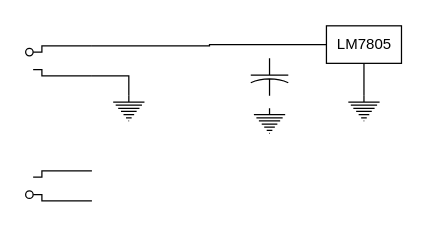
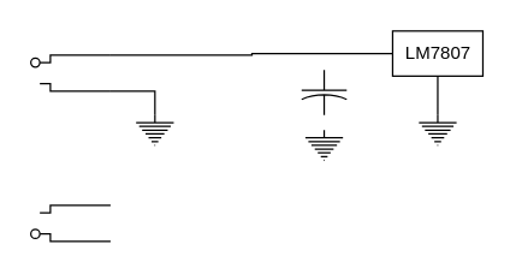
  <mxCell id="0" />
  <mxCell id="1" parent="0" />
  <mxCell id="2" style="edgeStyle=orthogonalEdgeStyle;rounded=0;orthogonalLoop=1;jettySize=auto;html=1;exitX=1;exitY=1;exitDx=0;exitDy=0;exitPerimeter=0;endArrow=none;endFill=0;" edge="1" parent="1" source="3" target="6"><mxGeometry relative="1" as="geometry"><Array as="points"><mxPoint x="167" y="36" /><mxPoint x="167" y="35" /></Array></mxGeometry></mxCell>
  <mxCell id="3" value="" style="pointerEvents=1;verticalLabelPosition=bottom;shadow=0;dashed=0;align=center;html=1;verticalAlign=top;shape=mxgraph.electrical.miscellaneous.2_conductor_plug;rotation=-180;flipH=1;" vertex="1" parent="1"><mxGeometry x="20" y="36" width="53" height="24" as="geometry" /></mxCell>
  <mxCell id="4" value="" style="pointerEvents=1;verticalLabelPosition=bottom;shadow=0;dashed=0;align=center;html=1;verticalAlign=top;shape=mxgraph.electrical.miscellaneous.2_conductor_plug" vertex="1" parent="1"><mxGeometry x="20" y="136" width="53" height="24" as="geometry" /></mxCell>
  <mxCell id="5" style="edgeStyle=orthogonalEdgeStyle;rounded=0;orthogonalLoop=1;jettySize=auto;html=1;entryX=0.5;entryY=0;entryDx=0;entryDy=0;entryPerimeter=0;endArrow=none;endFill=0;" edge="1" parent="1" source="6" target="7"><mxGeometry relative="1" as="geometry" /></mxCell>
- <mxCell id="6" value="LM7805" style="rounded=0;whiteSpace=wrap;html=1;" vertex="1" parent="1"><mxGeometry x="260.5" y="20" width="60" height="30" as="geometry" /></mxCell>
+ <mxCell id="6" value="LM7807" style="rounded=0;whiteSpace=wrap;html=1;" vertex="1" parent="1"><mxGeometry x="260.5" y="20" width="60" height="30" as="geometry" /></mxCell>
  <mxCell id="7" value="" style="pointerEvents=1;verticalLabelPosition=bottom;shadow=0;dashed=0;align=center;html=1;verticalAlign=top;shape=mxgraph.electrical.signal_sources.protective_earth;" vertex="1" parent="1"><mxGeometry x="278" y="76" width="25" height="20" as="geometry" /></mxCell>
  <mxCell id="8" style="edgeStyle=orthogonalEdgeStyle;rounded=0;orthogonalLoop=1;jettySize=auto;html=1;entryX=1;entryY=0;entryDx=0;entryDy=0;entryPerimeter=0;endArrow=none;endFill=0;" edge="1" parent="1" source="9" target="3"><mxGeometry relative="1" as="geometry"><Array as="points"><mxPoint x="103" y="60" /></Array></mxGeometry></mxCell>
  <mxCell id="9" value="" style="pointerEvents=1;verticalLabelPosition=bottom;shadow=0;dashed=0;align=center;html=1;verticalAlign=top;shape=mxgraph.electrical.signal_sources.protective_earth;" vertex="1" parent="1"><mxGeometry x="90" y="76" width="25" height="20" as="geometry" /></mxCell>
  <mxCell id="10" value="" style="pointerEvents=1;verticalLabelPosition=bottom;shadow=0;dashed=0;align=center;html=1;verticalAlign=top;shape=mxgraph.electrical.capacitors.capacitor_2;rotation=90;" vertex="1" parent="1"><mxGeometry x="200" y="46" width="30" height="30" as="geometry" /></mxCell>
  <mxCell id="11" value="" style="pointerEvents=1;verticalLabelPosition=bottom;shadow=0;dashed=0;align=center;html=1;verticalAlign=top;shape=mxgraph.electrical.signal_sources.protective_earth;" vertex="1" parent="1"><mxGeometry x="202.5" y="86" width="25" height="20" as="geometry" /></mxCell>
